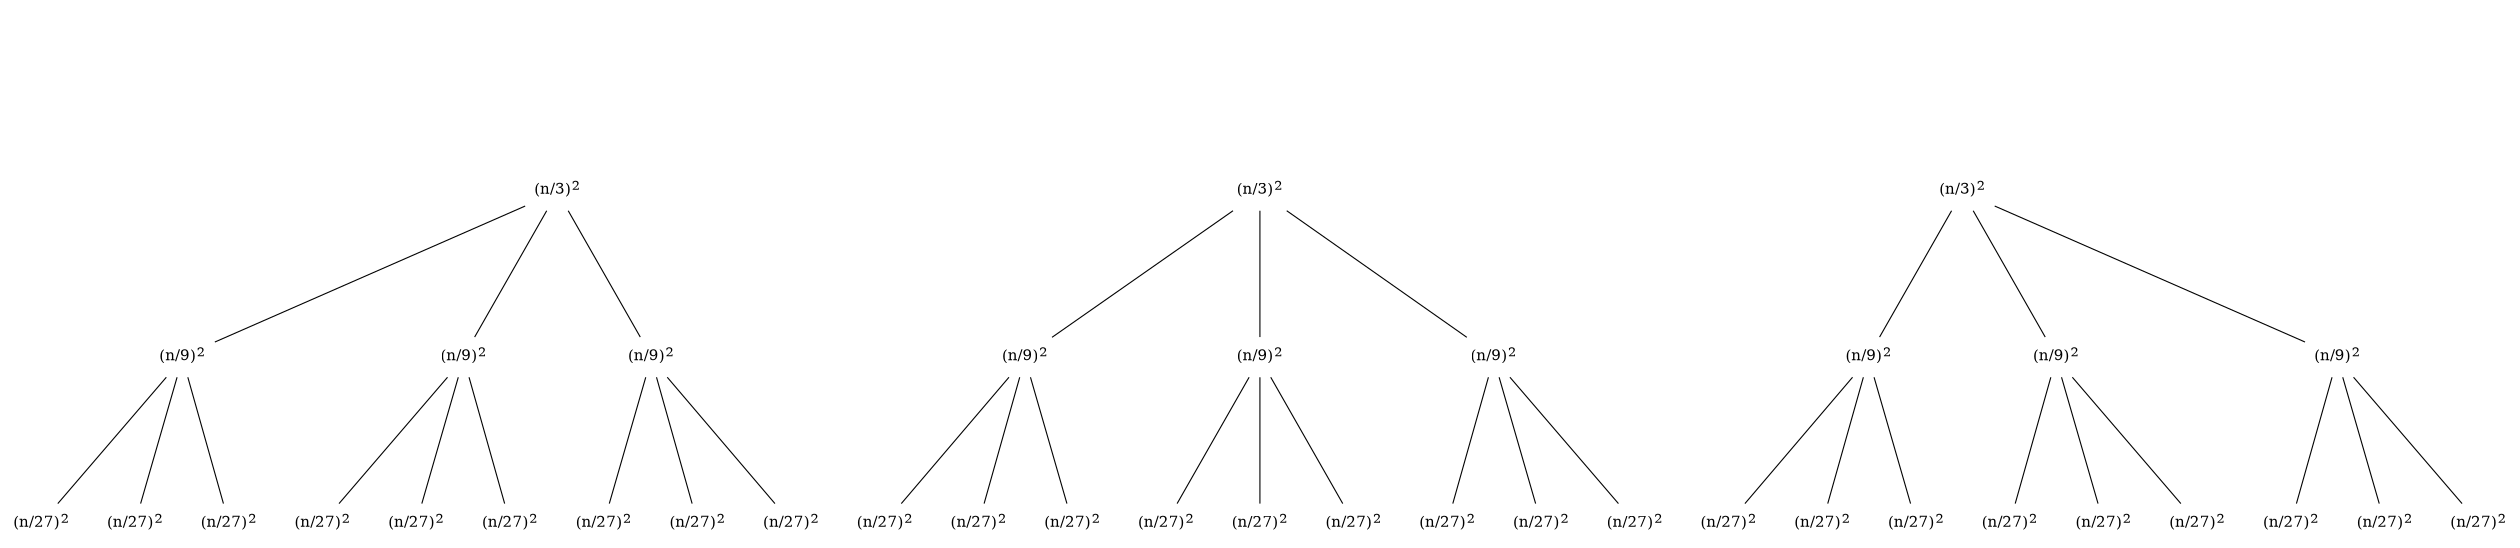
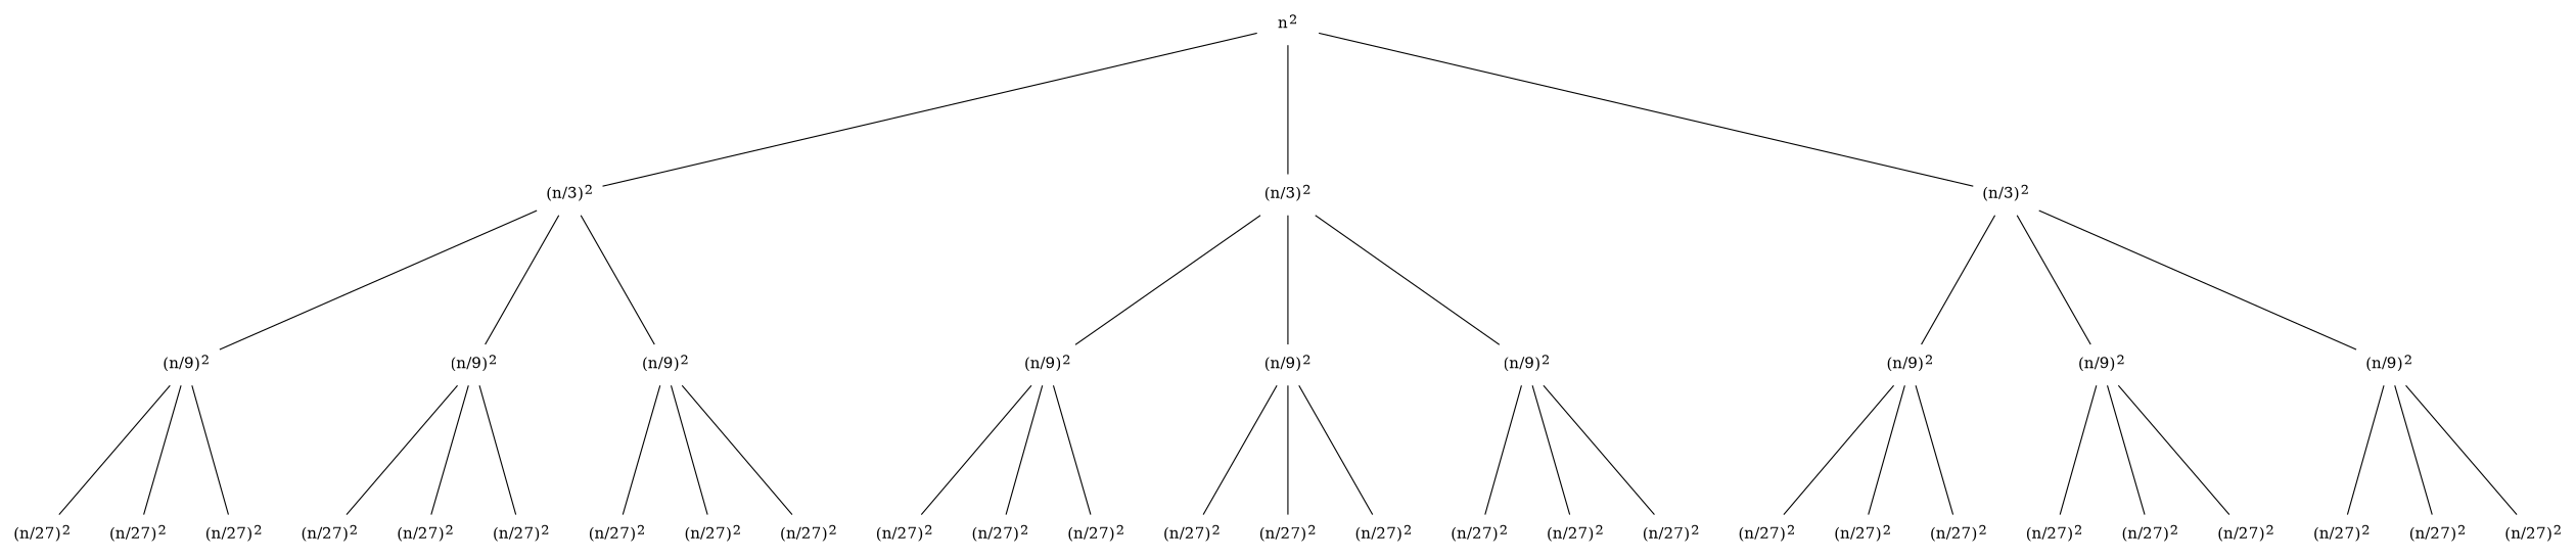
  graph {
    ranksep=1.6
    node [shape=none]
+   n1 [label=<n<SUP>2</SUP>>]
    n2 [label=<(n/3)<SUP>2</SUP>>]
    n3 [label=<(n/3)<SUP>2</SUP>>]
    n4 [label=<(n/3)<SUP>2</SUP>>]
    n5 [label=<(n/9)<SUP>2</SUP>>]
    n6 [label=<(n/9)<SUP>2</SUP>>]
    n7 [label=<(n/9)<SUP>2</SUP>>]
    n8 [label=<(n/9)<SUP>2</SUP>>]
    n9 [label=<(n/9)<SUP>2</SUP>>]
    n10 [label=<(n/9)<SUP>2</SUP>>]
    n11 [label=<(n/9)<SUP>2</SUP>>]
    n12 [label=<(n/9)<SUP>2</SUP>>]
    n13 [label=<(n/9)<SUP>2</SUP>>]
    n14 [label=<(n/27)<SUP>2</SUP>>]
    n15 [label=<(n/27)<SUP>2</SUP>>]
    n16 [label=<(n/27)<SUP>2</SUP>>]
    n17 [label=<(n/27)<SUP>2</SUP>>]
    n18 [label=<(n/27)<SUP>2</SUP>>]
    n19 [label=<(n/27)<SUP>2</SUP>>]
    n20 [label=<(n/27)<SUP>2</SUP>>]
    n21 [label=<(n/27)<SUP>2</SUP>>]
    n22 [label=<(n/27)<SUP>2</SUP>>]
    n23 [label=<(n/27)<SUP>2</SUP>>]
    n24 [label=<(n/27)<SUP>2</SUP>>]
    n25 [label=<(n/27)<SUP>2</SUP>>]
    n26 [label=<(n/27)<SUP>2</SUP>>]
    n27 [label=<(n/27)<SUP>2</SUP>>]
    n28 [label=<(n/27)<SUP>2</SUP>>]
    n29 [label=<(n/27)<SUP>2</SUP>>]
    n30 [label=<(n/27)<SUP>2</SUP>>]
    n31 [label=<(n/27)<SUP>2</SUP>>]
    n32 [label=<(n/27)<SUP>2</SUP>>]
    n33 [label=<(n/27)<SUP>2</SUP>>]
    n34 [label=<(n/27)<SUP>2</SUP>>]
    n35 [label=<(n/27)<SUP>2</SUP>>]
    n36 [label=<(n/27)<SUP>2</SUP>>]
    n37 [label=<(n/27)<SUP>2</SUP>>]
    n38 [label=<(n/27)<SUP>2</SUP>>]
    n39 [label=<(n/27)<SUP>2</SUP>>]
    n40 [label=<(n/27)<SUP>2</SUP>>]
+   n1 -- n2
+   n1 -- n3
+   n1 -- n4
    n2 -- n5
    n2 -- n6
    n2 -- n7
    n3 -- n8
    n3 -- n9
    n3 -- n10
    n4 -- n11
    n4 -- n12
    n4 -- n13
    n5 -- n14
    n5 -- n15
    n5 -- n16
    n6 -- n17
    n6 -- n18
    n6 -- n19
    n7 -- n20
    n7 -- n21
    n7 -- n22
    n8 -- n23
    n8 -- n24
    n8 -- n25
    n9 -- n26
    n9 -- n27
    n9 -- n28
    n10 -- n29
    n10 -- n30
    n10 -- n31
    n11 -- n32
    n11 -- n33
    n11 -- n34
    n12 -- n35
    n12 -- n36
    n12 -- n37
    n13 -- n38
    n13 -- n39
    n13 -- n40
  }
